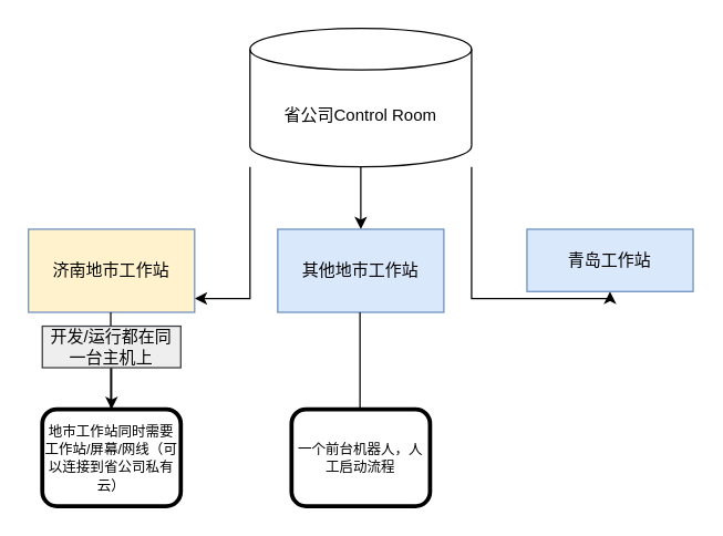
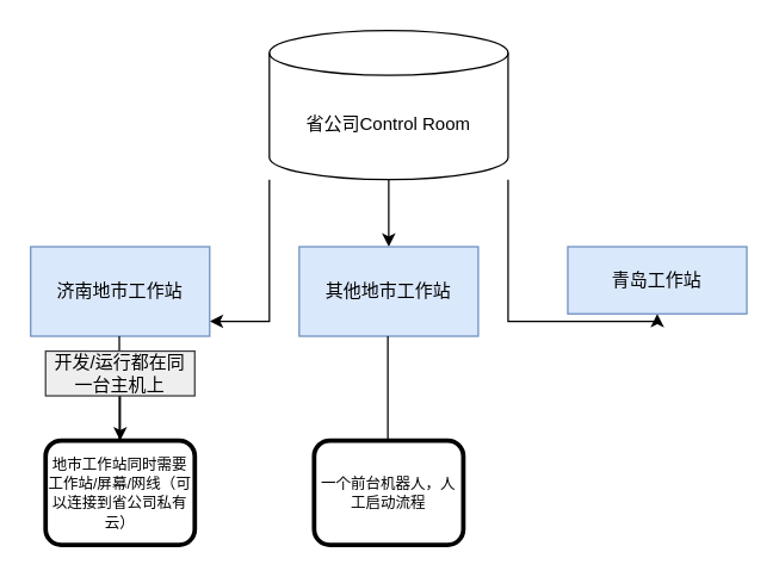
  <mxCell id="0" />
  <mxCell id="1" parent="0" />
  <mxCell id="2" value="" style="edgeStyle=orthogonalEdgeStyle;rounded=0;orthogonalLoop=1;jettySize=auto;html=1;" edge="1" parent="1" source="5" target="6"><mxGeometry relative="1" as="geometry"><Array as="points"><mxPoint x="180" y="215" /></Array></mxGeometry></mxCell>
  <mxCell id="3" value="" style="edgeStyle=orthogonalEdgeStyle;rounded=0;orthogonalLoop=1;jettySize=auto;html=1;" edge="1" parent="1" source="5" target="7"><mxGeometry relative="1" as="geometry"><Array as="points"><mxPoint x="340" y="215" /></Array></mxGeometry></mxCell>
  <mxCell id="4" value="" style="edgeStyle=orthogonalEdgeStyle;rounded=0;orthogonalLoop=1;jettySize=auto;html=1;" edge="1" parent="1" source="5" target="8"><mxGeometry relative="1" as="geometry" /></mxCell>
  <mxCell id="5" value="省公司Control Room" style="shape=cylinder3;whiteSpace=wrap;html=1;boundedLbl=1;backgroundOutline=1;size=15;" vertex="1" parent="1"><mxGeometry x="180" y="20" width="160" height="100" as="geometry" /></mxCell>
- <mxCell id="6" value="济南地市工作站" style="whiteSpace=wrap;html=1;fillColor=#fff2cc;strokeColor=#6c8ebf;" vertex="1" parent="1"><mxGeometry x="20" y="165" width="120" height="60" as="geometry" /></mxCell>
+ <mxCell id="6" value="济南地市工作站" style="whiteSpace=wrap;html=1;fillColor=#dae8fc;strokeColor=#6c8ebf;" vertex="1" parent="1"><mxGeometry x="20" y="165" width="120" height="60" as="geometry" /></mxCell>
  <mxCell id="7" value="青岛工作站" style="whiteSpace=wrap;html=1;fillColor=#dae8fc;strokeColor=#6c8ebf;" vertex="1" parent="1"><mxGeometry x="380" y="165" width="120" height="45" as="geometry" /></mxCell>
  <mxCell id="8" value="其他地市工作站" style="whiteSpace=wrap;html=1;fillColor=#dae8fc;strokeColor=#6c8ebf;" vertex="1" parent="1"><mxGeometry x="200" y="165" width="120" height="60" as="geometry" /></mxCell>
  <mxCell id="9" value="&lt;p style=&quot;line-height: 100%&quot;&gt;&lt;font style=&quot;font-size: 10px&quot;&gt;地市工作站同时需要工作站/屏幕/网线（可以连接到省公司私有云）&lt;/font&gt;&lt;/p&gt;" style="shape=ext;rounded=1;html=1;whiteSpace=wrap;strokeWidth=3;" vertex="1" parent="1"><mxGeometry x="30" y="295" width="100" height="70" as="geometry" /></mxCell>
  <mxCell id="10" value="" style="endArrow=none;html=1;" edge="1" parent="1"><mxGeometry width="50" height="50" relative="1" as="geometry"><mxPoint x="79.41" y="295" as="sourcePoint" /><mxPoint x="79.41" y="225" as="targetPoint" /></mxGeometry></mxCell>
  <mxCell id="11" value="" style="endArrow=none;html=1;" edge="1" parent="1"><mxGeometry width="50" height="50" relative="1" as="geometry"><mxPoint x="259.41" y="295" as="sourcePoint" /><mxPoint x="259.41" y="225" as="targetPoint" /></mxGeometry></mxCell>
  <mxCell id="12" value="&lt;p style=&quot;line-height: 100%&quot;&gt;&lt;font style=&quot;font-size: 10px&quot;&gt;一个前台机器人，人工启动流程&lt;/font&gt;&lt;/p&gt;" style="shape=ext;rounded=1;html=1;whiteSpace=wrap;strokeWidth=3;" vertex="1" parent="1"><mxGeometry x="210" y="295" width="100" height="70" as="geometry" /></mxCell>
  <mxCell id="13" value="" style="edgeStyle=orthogonalEdgeStyle;rounded=0;orthogonalLoop=1;jettySize=auto;html=1;" edge="1" parent="1" source="14" target="9"><mxGeometry relative="1" as="geometry" /></mxCell>
  <mxCell id="14" value="开发/运行都在同一台主机上" style="text;html=1;strokeColor=#36393d;fillColor=#eeeeee;align=center;verticalAlign=middle;whiteSpace=wrap;rounded=0;shadow=0;" vertex="1" parent="1"><mxGeometry x="30" y="235" width="100" height="30" as="geometry" /></mxCell>
